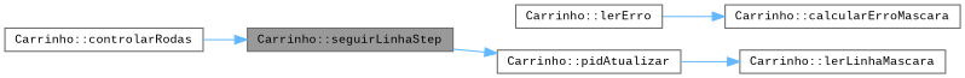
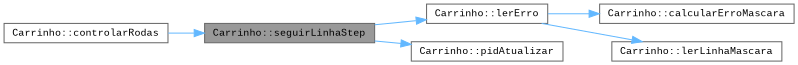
  digraph {
    fontname="Liberation Mono"
    rankdir=LR
    node [color=grey40 fillcolor=white fontname="Liberation Mono" fontsize=10 shape=box style=filled]
    edge [color=steelblue1 fontname="Liberation Mono" fontsize=10 labelfontname=Helvetica labelfontsize=10 style=solid]
    n1 [color=gray40 fillcolor=grey60 fontcolor=black height=0.2 label="Carrinho::seguirLinhaStep" width=0.4]
    n2 [height=0.2 label="Carrinho::lerErro" width=0.4]
    n3 [height=0.2 label="Carrinho::pidAtualizar" width=0.4]
    n4 [height=0.2 label="Carrinho::controlarRodas" width=0.4]
    n5 [height=0.2 label="Carrinho::calcularErroMascara" width=0.4]
    n6 [height=0.2 label="Carrinho::lerLinhaMascara" width=0.4]
+   n1 -> n2
    n1 -> n3
    n2 -> n5
-   n3 -> n6
+   n2 -> n6
    n4 -> n1
  }
